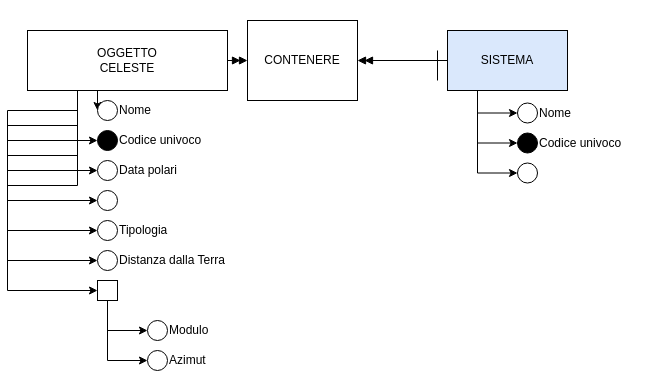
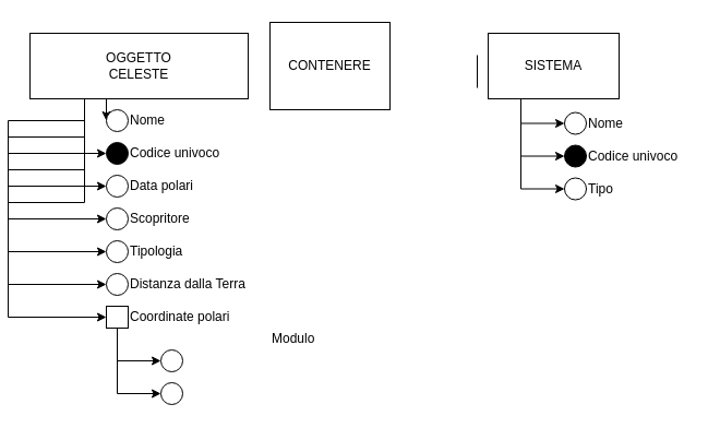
  <mxCell id="0" />
  <mxCell id="1" parent="0" />
- <mxCell id="2" style="edgeStyle=orthogonalEdgeStyle;rounded=0;orthogonalLoop=1;jettySize=auto;html=1;exitX=1;exitY=0.5;exitDx=0;exitDy=0;entryX=0;entryY=0.5;entryDx=0;entryDy=0;endArrow=doubleBlock;endFill=1;" parent="1" source="10" target="16" edge="1"><mxGeometry relative="1" as="geometry" /></mxCell>
  <mxCell id="3" style="edgeStyle=orthogonalEdgeStyle;rounded=0;orthogonalLoop=1;jettySize=auto;html=1;exitX=0.25;exitY=1;exitDx=0;exitDy=0;entryX=0;entryY=0.5;entryDx=0;entryDy=0;" parent="1" source="10" target="18" edge="1"><mxGeometry relative="1" as="geometry" /></mxCell>
  <mxCell id="4" style="edgeStyle=orthogonalEdgeStyle;rounded=0;orthogonalLoop=1;jettySize=auto;html=1;exitX=0.25;exitY=1;exitDx=0;exitDy=0;entryX=0;entryY=0.5;entryDx=0;entryDy=0;" parent="1" source="10" target="20" edge="1"><mxGeometry relative="1" as="geometry" /></mxCell>
  <mxCell id="5" style="edgeStyle=orthogonalEdgeStyle;rounded=0;orthogonalLoop=1;jettySize=auto;html=1;exitX=0.25;exitY=1;exitDx=0;exitDy=0;entryX=0;entryY=0.5;entryDx=0;entryDy=0;" parent="1" source="10" target="22" edge="1"><mxGeometry relative="1" as="geometry" /></mxCell>
  <mxCell id="6" style="edgeStyle=orthogonalEdgeStyle;rounded=0;orthogonalLoop=1;jettySize=auto;html=1;exitX=0.25;exitY=1;exitDx=0;exitDy=0;entryX=0;entryY=0.5;entryDx=0;entryDy=0;" parent="1" source="10" target="24" edge="1"><mxGeometry relative="1" as="geometry" /></mxCell>
  <mxCell id="7" style="edgeStyle=orthogonalEdgeStyle;rounded=0;orthogonalLoop=1;jettySize=auto;html=1;exitX=0.25;exitY=1;exitDx=0;exitDy=0;entryX=0;entryY=0.5;entryDx=0;entryDy=0;" parent="1" source="10" target="26" edge="1"><mxGeometry relative="1" as="geometry" /></mxCell>
  <mxCell id="8" style="edgeStyle=orthogonalEdgeStyle;rounded=0;orthogonalLoop=1;jettySize=auto;html=1;exitX=0.25;exitY=1;exitDx=0;exitDy=0;entryX=0;entryY=0.5;entryDx=0;entryDy=0;" parent="1" source="10" target="28" edge="1"><mxGeometry relative="1" as="geometry" /></mxCell>
  <mxCell id="9" style="edgeStyle=orthogonalEdgeStyle;rounded=0;orthogonalLoop=1;jettySize=auto;html=1;exitX=0.25;exitY=1;exitDx=0;exitDy=0;entryX=0;entryY=0.5;entryDx=0;entryDy=0;" parent="1" source="10" target="32" edge="1"><mxGeometry relative="1" as="geometry" /></mxCell>
  <mxCell id="10" value="OGGETTO&lt;div&gt;CELESTE&lt;/div&gt;" style="rounded=0;whiteSpace=wrap;html=1;" parent="1" vertex="1"><mxGeometry x="20" y="30" width="200" height="60" as="geometry" /></mxCell>
- <mxCell id="11" style="edgeStyle=orthogonalEdgeStyle;rounded=0;orthogonalLoop=1;jettySize=auto;html=1;exitX=0;exitY=0.5;exitDx=0;exitDy=0;entryX=1;entryY=0.5;entryDx=0;entryDy=0;endArrow=doubleBlock;endFill=1;" parent="1" source="15" target="16" edge="1"><mxGeometry relative="1" as="geometry" /></mxCell>
  <mxCell id="12" style="edgeStyle=orthogonalEdgeStyle;rounded=0;orthogonalLoop=1;jettySize=auto;html=1;exitX=0.25;exitY=1;exitDx=0;exitDy=0;entryX=0;entryY=0.5;entryDx=0;entryDy=0;" parent="1" source="15" target="34" edge="1"><mxGeometry relative="1" as="geometry" /></mxCell>
  <mxCell id="13" style="edgeStyle=orthogonalEdgeStyle;rounded=0;orthogonalLoop=1;jettySize=auto;html=1;exitX=0.25;exitY=1;exitDx=0;exitDy=0;entryX=0;entryY=0.5;entryDx=0;entryDy=0;" parent="1" source="15" target="36" edge="1"><mxGeometry relative="1" as="geometry" /></mxCell>
  <mxCell id="14" style="edgeStyle=orthogonalEdgeStyle;rounded=0;orthogonalLoop=1;jettySize=auto;html=1;exitX=0.25;exitY=1;exitDx=0;exitDy=0;entryX=0;entryY=0.5;entryDx=0;entryDy=0;" parent="1" source="15" target="38" edge="1"><mxGeometry relative="1" as="geometry" /></mxCell>
- <mxCell id="15" value="SISTEMA" style="rounded=0;whiteSpace=wrap;html=1;fillColor=#dae8fc;" parent="1" vertex="1"><mxGeometry x="440" y="30" width="120" height="60" as="geometry" /></mxCell>
+ <mxCell id="15" value="SISTEMA" style="rounded=0;whiteSpace=wrap;html=1;" parent="1" vertex="1"><mxGeometry x="440" y="30" width="120" height="60" as="geometry" /></mxCell>
  <mxCell id="16" value="CONTENERE" style="whiteSpace=wrap;html=1;rounded=0;" parent="1" vertex="1"><mxGeometry x="240" y="20" width="110" height="80" as="geometry" /></mxCell>
  <mxCell id="17" value="" style="endArrow=none;html=1;rounded=0;" parent="1" edge="1"><mxGeometry width="50" height="50" relative="1" as="geometry"><mxPoint x="430" y="80" as="sourcePoint" /><mxPoint x="430" y="50" as="targetPoint" /></mxGeometry></mxCell>
  <mxCell id="18" value="" style="ellipse;whiteSpace=wrap;html=1;aspect=fixed;" parent="1" vertex="1"><mxGeometry x="90" y="100" width="20" height="20" as="geometry" /></mxCell>
  <mxCell id="19" value="Nome" style="text;html=1;align=left;verticalAlign=middle;whiteSpace=wrap;rounded=0;" parent="1" vertex="1"><mxGeometry x="110" y="102.5" width="60" height="15" as="geometry" /></mxCell>
  <mxCell id="20" value="" style="ellipse;whiteSpace=wrap;html=1;aspect=fixed;fillColor=#000000;" parent="1" vertex="1"><mxGeometry x="90" y="130" width="20" height="20" as="geometry" /></mxCell>
  <mxCell id="21" value="Codice univoco" style="text;html=1;align=left;verticalAlign=middle;whiteSpace=wrap;rounded=0;" parent="1" vertex="1"><mxGeometry x="110" y="132.5" width="90" height="15" as="geometry" /></mxCell>
  <mxCell id="22" value="" style="ellipse;whiteSpace=wrap;html=1;aspect=fixed;" parent="1" vertex="1"><mxGeometry x="90" y="160" width="20" height="20" as="geometry" /></mxCell>
  <mxCell id="23" value="Data polari" style="text;html=1;align=left;verticalAlign=middle;whiteSpace=wrap;rounded=0;" parent="1" vertex="1"><mxGeometry x="110" y="162.5" width="80" height="15" as="geometry" /></mxCell>
  <mxCell id="24" value="" style="ellipse;whiteSpace=wrap;html=1;aspect=fixed;" parent="1" vertex="1"><mxGeometry x="90" y="190" width="20" height="20" as="geometry" /></mxCell>
+ <mxCell id="25" value="Scopritore" style="text;html=1;align=left;verticalAlign=middle;whiteSpace=wrap;rounded=0;" parent="1" vertex="1"><mxGeometry x="110" y="192.5" width="60" height="15" as="geometry" /></mxCell>
  <mxCell id="26" value="" style="ellipse;whiteSpace=wrap;html=1;aspect=fixed;" parent="1" vertex="1"><mxGeometry x="90" y="220" width="20" height="20" as="geometry" /></mxCell>
  <mxCell id="27" value="Tipologia" style="text;html=1;align=left;verticalAlign=middle;whiteSpace=wrap;rounded=0;" parent="1" vertex="1"><mxGeometry x="110" y="222.5" width="60" height="15" as="geometry" /></mxCell>
  <mxCell id="28" value="" style="ellipse;whiteSpace=wrap;html=1;aspect=fixed;" parent="1" vertex="1"><mxGeometry x="90" y="250" width="20" height="20" as="geometry" /></mxCell>
  <mxCell id="29" value="Distanza dalla Terra" style="text;html=1;align=left;verticalAlign=middle;whiteSpace=wrap;rounded=0;" parent="1" vertex="1"><mxGeometry x="110" y="252.5" width="110" height="15" as="geometry" /></mxCell>
  <mxCell id="30" style="edgeStyle=orthogonalEdgeStyle;rounded=0;orthogonalLoop=1;jettySize=auto;html=1;exitX=0.5;exitY=1;exitDx=0;exitDy=0;entryX=0;entryY=0.5;entryDx=0;entryDy=0;endArrow=classic;endFill=1;" edge="1" parent="1" source="32" target="40"><mxGeometry relative="1" as="geometry" /></mxCell>
  <mxCell id="31" style="edgeStyle=orthogonalEdgeStyle;rounded=0;orthogonalLoop=1;jettySize=auto;html=1;exitX=0.5;exitY=1;exitDx=0;exitDy=0;entryX=0;entryY=0.5;entryDx=0;entryDy=0;endArrow=classic;endFill=1;" edge="1" parent="1" source="32" target="41"><mxGeometry relative="1" as="geometry" /></mxCell>
  <mxCell id="32" value="" style="ellipse;whiteSpace=wrap;html=1;aspect=fixed;" parent="1" vertex="1"><mxGeometry x="90" y="280" width="20" height="20" as="geometry" /></mxCell>
+ <mxCell id="33" value="Coordinate polari&amp;nbsp;" style="text;html=1;align=left;verticalAlign=middle;whiteSpace=wrap;rounded=0;" parent="1" vertex="1"><mxGeometry x="110" y="282.5" width="100" height="15" as="geometry" /></mxCell>
  <mxCell id="34" value="" style="ellipse;whiteSpace=wrap;html=1;aspect=fixed;" parent="1" vertex="1"><mxGeometry x="510" y="102.5" width="20" height="20" as="geometry" /></mxCell>
  <mxCell id="35" value="Nome" style="text;html=1;align=left;verticalAlign=middle;whiteSpace=wrap;rounded=0;" parent="1" vertex="1"><mxGeometry x="530" y="105" width="60" height="15" as="geometry" /></mxCell>
  <mxCell id="36" value="" style="ellipse;whiteSpace=wrap;html=1;aspect=fixed;fillColor=#000000;" parent="1" vertex="1"><mxGeometry x="510" y="132.5" width="20" height="20" as="geometry" /></mxCell>
  <mxCell id="37" value="Codice univoco" style="text;html=1;align=left;verticalAlign=middle;whiteSpace=wrap;rounded=0;" parent="1" vertex="1"><mxGeometry x="530" y="135" width="90" height="15" as="geometry" /></mxCell>
  <mxCell id="38" value="" style="ellipse;whiteSpace=wrap;html=1;aspect=fixed;" parent="1" vertex="1"><mxGeometry x="510" y="162.5" width="20" height="20" as="geometry" /></mxCell>
+ <mxCell id="39" value="Tipo" style="text;html=1;align=left;verticalAlign=middle;whiteSpace=wrap;rounded=0;" parent="1" vertex="1"><mxGeometry x="530" y="165" width="80" height="15" as="geometry" /></mxCell>
  <mxCell id="40" value="" style="ellipse;whiteSpace=wrap;html=1;aspect=fixed;" vertex="1" parent="1"><mxGeometry x="140" y="320" width="20" height="20" as="geometry" /></mxCell>
  <mxCell id="41" value="" style="ellipse;whiteSpace=wrap;html=1;aspect=fixed;" vertex="1" parent="1"><mxGeometry x="140" y="350" width="20" height="20" as="geometry" /></mxCell>
- <mxCell id="42" value="Modulo" style="text;html=1;align=left;verticalAlign=middle;whiteSpace=wrap;rounded=0;" vertex="1" parent="1"><mxGeometry x="160" y="322.5" width="100" height="15" as="geometry" /></mxCell>
- <mxCell id="43" value="Azimut" style="text;html=1;align=left;verticalAlign=middle;whiteSpace=wrap;rounded=0;" vertex="1" parent="1"><mxGeometry x="160" y="352.5" width="100" height="15" as="geometry" /></mxCell>
+ <mxCell id="42" value="Modulo" style="text;html=1;align=left;verticalAlign=middle;whiteSpace=wrap;rounded=0;" vertex="1" parent="1"><mxGeometry x="240" y="302.5" width="100" height="15" as="geometry" /></mxCell>
  <mxCell id="44" value="" style="whiteSpace=wrap;html=1;aspect=fixed;" vertex="1" parent="1"><mxGeometry x="90" y="280" width="20" height="20" as="geometry" /></mxCell>
